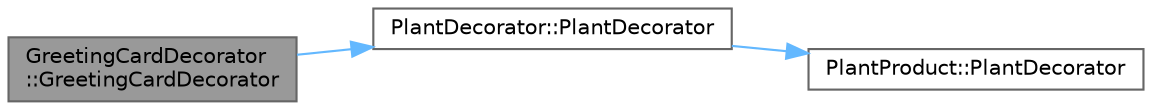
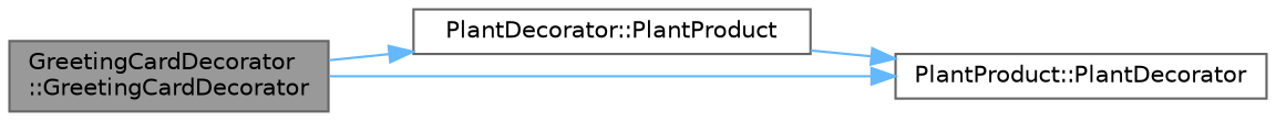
  digraph {
    rankdir=LR
    node [color=grey40 fillcolor=white fontname=Helvetica fontsize=10 shape=box style=filled]
    edge [color=steelblue1 fontname=Helvetica fontsize=10 labelfontname=Helvetica labelfontsize=10 style=solid]
    n1 [color=gray40 fillcolor=grey60 fontcolor=black height=0.2 label="GreetingCardDecorator\l::GreetingCardDecorator" width=0.4]
-   n2 [height=0.2 label="PlantDecorator::PlantDecorator" width=0.4]
+   n2 [height=0.2 label="PlantDecorator::PlantProduct" width=0.4]
    n3 [height=0.2 label="PlantProduct::PlantDecorator" width=0.4]
    n1 -> n2
+   n1 -> n3
    n2 -> n3
  }
